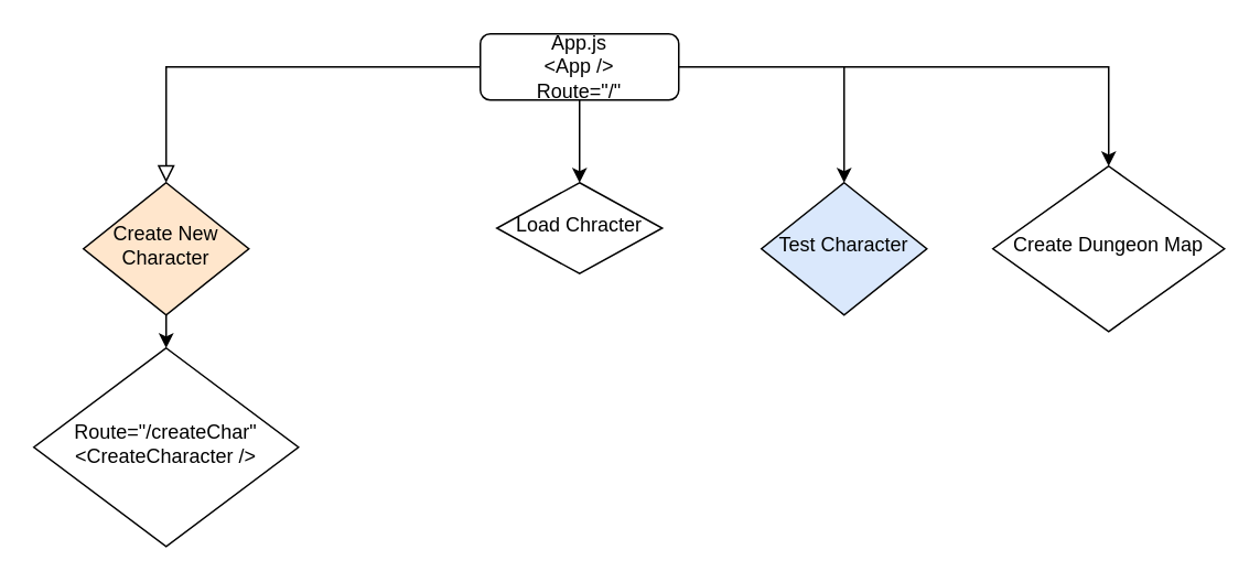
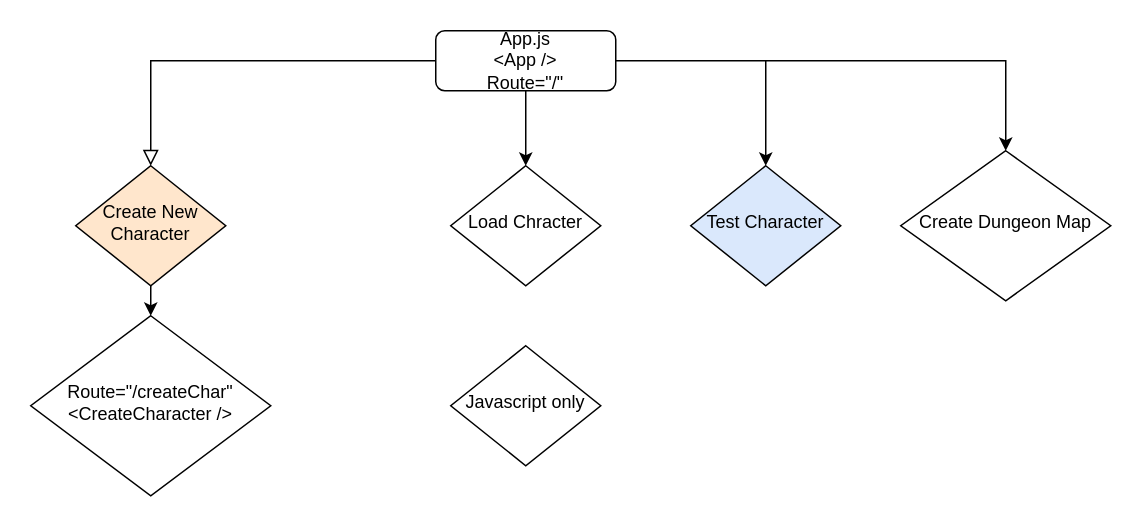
  <mxCell id="0" />
  <mxCell id="1" parent="0" />
  <mxCell id="2" value="" style="rounded=0;html=1;jettySize=auto;orthogonalLoop=1;fontSize=11;endArrow=block;endFill=0;endSize=8;strokeWidth=1;shadow=0;labelBackgroundColor=none;edgeStyle=orthogonalEdgeStyle;" parent="1" source="6" target="8" edge="1"><mxGeometry relative="1" as="geometry" /></mxCell>
  <mxCell id="3" style="edgeStyle=none;rounded=0;orthogonalLoop=1;jettySize=auto;html=1;entryX=0.5;entryY=0;entryDx=0;entryDy=0;" edge="1" parent="1" source="6" target="9"><mxGeometry relative="1" as="geometry" /></mxCell>
  <mxCell id="4" style="edgeStyle=none;rounded=0;orthogonalLoop=1;jettySize=auto;html=1;exitX=1;exitY=0.5;exitDx=0;exitDy=0;entryX=0.5;entryY=0;entryDx=0;entryDy=0;" edge="1" parent="1" source="6" target="12"><mxGeometry relative="1" as="geometry"><Array as="points"><mxPoint x="550" y="40" /><mxPoint x="670" y="40" /></Array></mxGeometry></mxCell>
  <mxCell id="5" style="edgeStyle=none;rounded=0;orthogonalLoop=1;jettySize=auto;html=1;entryX=0.5;entryY=0;entryDx=0;entryDy=0;" edge="1" parent="1" target="11"><mxGeometry relative="1" as="geometry"><mxPoint x="510" y="40" as="sourcePoint" /></mxGeometry></mxCell>
  <mxCell id="6" value="App.js&lt;br&gt;&amp;lt;App /&amp;gt;&lt;br&gt;Route=&quot;/&quot;" style="rounded=1;whiteSpace=wrap;html=1;fontSize=12;glass=0;strokeWidth=1;shadow=0;" parent="1" vertex="1"><mxGeometry x="290" y="20" width="120" height="40" as="geometry" /></mxCell>
  <mxCell id="7" style="edgeStyle=none;rounded=0;orthogonalLoop=1;jettySize=auto;html=1;exitX=0.5;exitY=1;exitDx=0;exitDy=0;entryX=0.5;entryY=0;entryDx=0;entryDy=0;" edge="1" parent="1" source="8" target="10"><mxGeometry relative="1" as="geometry" /></mxCell>
  <mxCell id="8" value="Create New Character" style="rhombus;whiteSpace=wrap;html=1;shadow=0;fontFamily=Helvetica;fontSize=12;align=center;strokeWidth=1;spacing=6;spacingTop=-4;fillColor=#ffe6cc;" parent="1" vertex="1"><mxGeometry x="50" y="110" width="100" height="80" as="geometry" /></mxCell>
- <mxCell id="9" value="Load Chracter" style="rhombus;whiteSpace=wrap;html=1;shadow=0;fontFamily=Helvetica;fontSize=12;align=center;strokeWidth=1;spacing=6;spacingTop=-4;" parent="1" vertex="1"><mxGeometry x="300" y="110" width="100" height="55" as="geometry" /></mxCell>
+ <mxCell id="9" value="Load Chracter" style="rhombus;whiteSpace=wrap;html=1;shadow=0;fontFamily=Helvetica;fontSize=12;align=center;strokeWidth=1;spacing=6;spacingTop=-4;" parent="1" vertex="1"><mxGeometry x="300" y="110" width="100" height="80" as="geometry" /></mxCell>
  <mxCell id="10" value="Route=&quot;/createChar&quot;&lt;br&gt;&amp;lt;CreateCharacter /&amp;gt;" style="rhombus;whiteSpace=wrap;html=1;shadow=0;fontFamily=Helvetica;fontSize=12;align=center;strokeWidth=1;spacing=6;spacingTop=-4;" vertex="1" parent="1"><mxGeometry x="20" y="210" width="160" height="120" as="geometry" /></mxCell>
  <mxCell id="11" value="Test Character" style="rhombus;whiteSpace=wrap;html=1;shadow=0;fontFamily=Helvetica;fontSize=12;align=center;strokeWidth=1;spacing=6;spacingTop=-4;fillColor=#dae8fc;" vertex="1" parent="1"><mxGeometry x="460" y="110" width="100" height="80" as="geometry" /></mxCell>
  <mxCell id="12" value="Create Dungeon Map" style="rhombus;whiteSpace=wrap;html=1;shadow=0;fontFamily=Helvetica;fontSize=12;align=center;strokeWidth=1;spacing=6;spacingTop=-4;" vertex="1" parent="1"><mxGeometry x="600" y="100" width="140" height="100" as="geometry" /></mxCell>
+ <mxCell id="13" value="Javascript only" style="rhombus;whiteSpace=wrap;html=1;shadow=0;fontFamily=Helvetica;fontSize=12;align=center;strokeWidth=1;spacing=6;spacingTop=-4;" vertex="1" parent="1"><mxGeometry x="300" y="230" width="100" height="80" as="geometry" /></mxCell>
